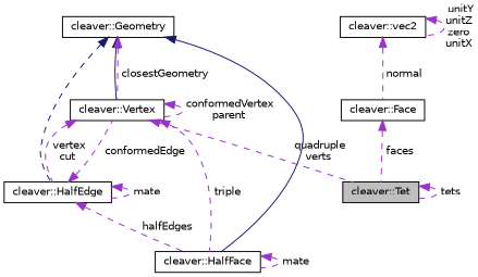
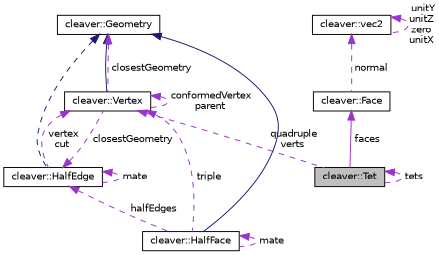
  digraph {
    node [color=black fillcolor=white fontname=Helvetica fontsize=10 shape=record style=filled]
    edge [color=darkorchid3 dir=back fontname=Helvetica fontsize=10 labelfontname=Helvetica labelfontsize=10 style=dashed]
    n1 [fillcolor=grey75 fontcolor=black height=0.2 label="cleaver::Tet" width=0.4]
    n2 [height=0.2 label="cleaver::Vertex" width=0.4]
    n3 [height=0.2 label="cleaver::HalfEdge" width=0.4]
    n4 [height=0.2 label="cleaver::HalfFace" width=0.4]
    n5 [height=0.2 label="cleaver::Geometry" width=0.4]
    n6 [height=0.2 label="cleaver::Face" width=0.4]
    n7 [height=0.2 label="cleaver::vec2" width=0.4]
    n1 -> n1 [label=" tets"]
    n2 -> n1 [label=" quadruple\nverts"]
    n2 -> n2 [label=" conformedVertex\nparent"]
    n2 -> n3 [label=" vertex\ncut"]
    n2 -> n4 [label=" triple"]
-   n3 -> n2 [label=" conformedEdge"]
+   n3 -> n2 [label=" closestGeometry"]
    n3 -> n3 [label=" mate"]
    n3 -> n4 [label=" halfEdges"]
    n4 -> n4 [label=" mate"]
    n5 -> n2 [color=midnightblue style=solid]
    n5 -> n2 [label=" closestGeometry"]
    n5 -> n3 [color=midnightblue]
    n5 -> n4 [color=midnightblue style=solid]
-   n6 -> n1 [label=" faces"]
+   n6 -> n1 [label=" faces" style=solid]
    n7 -> n6 [label=" normal"]
    n7 -> n7 [label=" unitY\nunitZ\nzero\nunitX"]
  }
